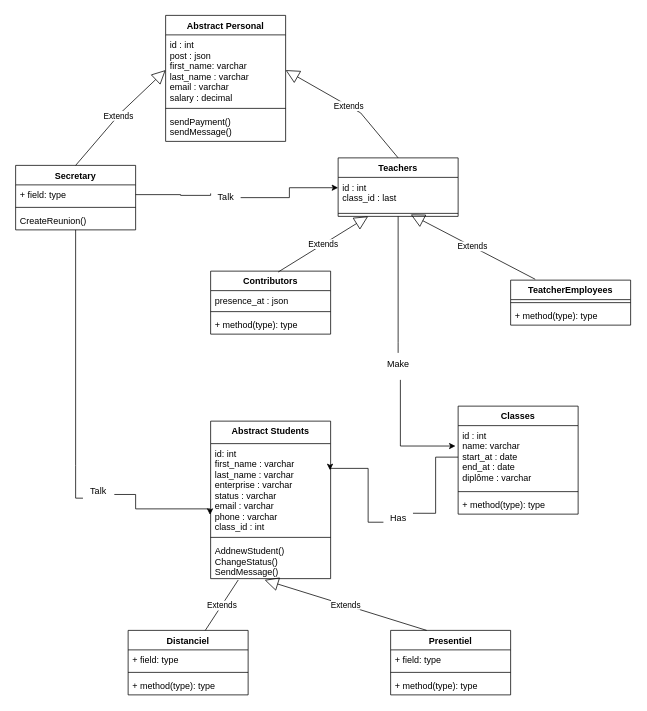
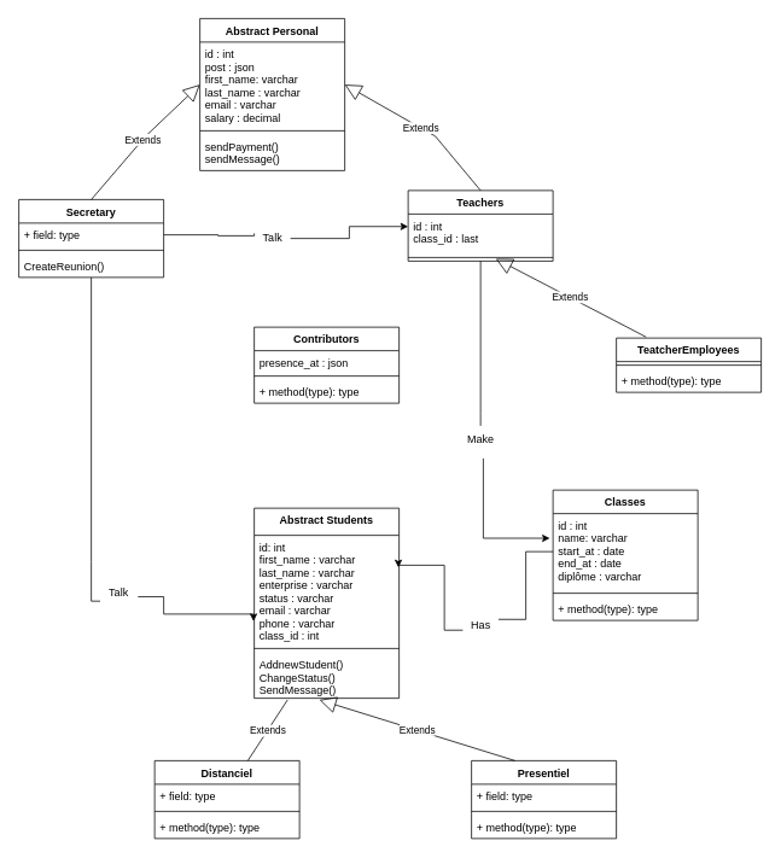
  <mxCell id="0" />
  <mxCell id="1" parent="0" />
  <mxCell id="2" value="TeatcherEmployees" style="swimlane;fontStyle=1;align=center;verticalAlign=top;childLayout=stackLayout;horizontal=1;startSize=26;horizontalStack=0;resizeParent=1;resizeParentMax=0;resizeLast=0;collapsible=1;marginBottom=0;" vertex="1" parent="1"><mxGeometry x="680" y="373" width="160" height="60" as="geometry" /></mxCell>
  <mxCell id="3" value="" style="line;strokeWidth=1;fillColor=none;align=left;verticalAlign=middle;spacingTop=-1;spacingLeft=3;spacingRight=3;rotatable=0;labelPosition=right;points=[];portConstraint=eastwest;" vertex="1" parent="2"><mxGeometry y="26" width="160" height="8" as="geometry" /></mxCell>
  <mxCell id="4" value="+ method(type): type" style="text;strokeColor=none;fillColor=none;align=left;verticalAlign=top;spacingLeft=4;spacingRight=4;overflow=hidden;rotatable=0;points=[[0,0.5],[1,0.5]];portConstraint=eastwest;" vertex="1" parent="2"><mxGeometry y="34" width="160" height="26" as="geometry" /></mxCell>
  <mxCell id="5" value="Teachers" style="swimlane;fontStyle=1;align=center;verticalAlign=top;childLayout=stackLayout;horizontal=1;startSize=26;horizontalStack=0;resizeParent=1;resizeParentMax=0;resizeLast=0;collapsible=1;marginBottom=0;" vertex="1" parent="1"><mxGeometry x="450" y="210" width="160" height="78" as="geometry" /></mxCell>
  <mxCell id="6" value="id : int&#10;class_id : last" style="text;strokeColor=none;fillColor=none;align=left;verticalAlign=top;spacingLeft=4;spacingRight=4;overflow=hidden;rotatable=0;points=[[0,0.5],[1,0.5]];portConstraint=eastwest;" vertex="1" parent="5"><mxGeometry y="26" width="160" height="44" as="geometry" /></mxCell>
  <mxCell id="7" value="" style="line;strokeWidth=1;fillColor=none;align=left;verticalAlign=middle;spacingTop=-1;spacingLeft=3;spacingRight=3;rotatable=0;labelPosition=right;points=[];portConstraint=eastwest;" vertex="1" parent="5"><mxGeometry y="70" width="160" height="8" as="geometry" /></mxCell>
  <mxCell id="8" value="Contributors" style="swimlane;fontStyle=1;align=center;verticalAlign=top;childLayout=stackLayout;horizontal=1;startSize=26;horizontalStack=0;resizeParent=1;resizeParentMax=0;resizeLast=0;collapsible=1;marginBottom=0;" vertex="1" parent="1"><mxGeometry x="280" y="361" width="160" height="84" as="geometry" /></mxCell>
  <mxCell id="9" value="presence_at : json " style="text;strokeColor=none;fillColor=none;align=left;verticalAlign=top;spacingLeft=4;spacingRight=4;overflow=hidden;rotatable=0;points=[[0,0.5],[1,0.5]];portConstraint=eastwest;" vertex="1" parent="8"><mxGeometry y="26" width="160" height="24" as="geometry" /></mxCell>
  <mxCell id="10" value="" style="line;strokeWidth=1;fillColor=none;align=left;verticalAlign=middle;spacingTop=-1;spacingLeft=3;spacingRight=3;rotatable=0;labelPosition=right;points=[];portConstraint=eastwest;" vertex="1" parent="8"><mxGeometry y="50" width="160" height="8" as="geometry" /></mxCell>
  <mxCell id="11" value="+ method(type): type" style="text;strokeColor=none;fillColor=none;align=left;verticalAlign=top;spacingLeft=4;spacingRight=4;overflow=hidden;rotatable=0;points=[[0,0.5],[1,0.5]];portConstraint=eastwest;" vertex="1" parent="8"><mxGeometry y="58" width="160" height="26" as="geometry" /></mxCell>
  <mxCell id="12" value="Classes" style="swimlane;fontStyle=1;align=center;verticalAlign=top;childLayout=stackLayout;horizontal=1;startSize=26;horizontalStack=0;resizeParent=1;resizeParentMax=0;resizeLast=0;collapsible=1;marginBottom=0;" vertex="1" parent="1"><mxGeometry x="610" y="541" width="160" height="144" as="geometry" /></mxCell>
  <mxCell id="13" value="id : int&#10;name: varchar&#10;start_at : date&#10;end_at : date&#10;diplôme : varchar" style="text;strokeColor=none;fillColor=none;align=left;verticalAlign=top;spacingLeft=4;spacingRight=4;overflow=hidden;rotatable=0;points=[[0,0.5],[1,0.5]];portConstraint=eastwest;" vertex="1" parent="12"><mxGeometry y="26" width="160" height="84" as="geometry" /></mxCell>
  <mxCell id="14" value="" style="line;strokeWidth=1;fillColor=none;align=left;verticalAlign=middle;spacingTop=-1;spacingLeft=3;spacingRight=3;rotatable=0;labelPosition=right;points=[];portConstraint=eastwest;" vertex="1" parent="12"><mxGeometry y="110" width="160" height="8" as="geometry" /></mxCell>
  <mxCell id="15" value="+ method(type): type" style="text;strokeColor=none;fillColor=none;align=left;verticalAlign=top;spacingLeft=4;spacingRight=4;overflow=hidden;rotatable=0;points=[[0,0.5],[1,0.5]];portConstraint=eastwest;" vertex="1" parent="12"><mxGeometry y="118" width="160" height="26" as="geometry" /></mxCell>
  <mxCell id="16" style="edgeStyle=orthogonalEdgeStyle;rounded=0;orthogonalLoop=1;jettySize=auto;html=1;entryX=-0.005;entryY=0.791;entryDx=0;entryDy=0;entryPerimeter=0;startArrow=none;exitX=1.04;exitY=0.627;exitDx=0;exitDy=0;exitPerimeter=0;" edge="1" parent="1" source="42" target="22"><mxGeometry relative="1" as="geometry"><mxPoint x="170" y="650.8" as="targetPoint" /><Array as="points"><mxPoint x="180" y="659" /><mxPoint x="180" y="678" /></Array></mxGeometry></mxCell>
  <mxCell id="17" value="Secretary" style="swimlane;fontStyle=1;align=center;verticalAlign=top;childLayout=stackLayout;horizontal=1;startSize=26;horizontalStack=0;resizeParent=1;resizeParentMax=0;resizeLast=0;collapsible=1;marginBottom=0;" vertex="1" parent="1"><mxGeometry x="20" y="220" width="160" height="86" as="geometry" /></mxCell>
  <mxCell id="18" value="+ field: type" style="text;strokeColor=none;fillColor=none;align=left;verticalAlign=top;spacingLeft=4;spacingRight=4;overflow=hidden;rotatable=0;points=[[0,0.5],[1,0.5]];portConstraint=eastwest;" vertex="1" parent="17"><mxGeometry y="26" width="160" height="26" as="geometry" /></mxCell>
  <mxCell id="19" value="" style="line;strokeWidth=1;fillColor=none;align=left;verticalAlign=middle;spacingTop=-1;spacingLeft=3;spacingRight=3;rotatable=0;labelPosition=right;points=[];portConstraint=eastwest;" vertex="1" parent="17"><mxGeometry y="52" width="160" height="8" as="geometry" /></mxCell>
  <mxCell id="20" value="CreateReunion()" style="text;strokeColor=none;fillColor=none;align=left;verticalAlign=top;spacingLeft=4;spacingRight=4;overflow=hidden;rotatable=0;points=[[0,0.5],[1,0.5]];portConstraint=eastwest;" vertex="1" parent="17"><mxGeometry y="60" width="160" height="26" as="geometry" /></mxCell>
  <mxCell id="21" value="Abstract Students" style="swimlane;fontStyle=1;align=center;verticalAlign=top;childLayout=stackLayout;horizontal=1;startSize=30;horizontalStack=0;resizeParent=1;resizeParentMax=0;resizeLast=0;collapsible=1;marginBottom=0;" vertex="1" parent="1"><mxGeometry x="280" y="561" width="160" height="210" as="geometry" /></mxCell>
  <mxCell id="22" value="id: int&#10;first_name : varchar&#10;last_name : varchar&#10;enterprise : varchar&#10;status : varchar&#10;email : varchar&#10;phone : varchar&#10;class_id : int" style="text;strokeColor=none;fillColor=none;align=left;verticalAlign=top;spacingLeft=4;spacingRight=4;overflow=hidden;rotatable=0;points=[[0,0.5],[1,0.5]];portConstraint=eastwest;" vertex="1" parent="21"><mxGeometry y="30" width="160" height="120" as="geometry" /></mxCell>
  <mxCell id="23" value="" style="line;strokeWidth=1;fillColor=none;align=left;verticalAlign=middle;spacingTop=-1;spacingLeft=3;spacingRight=3;rotatable=0;labelPosition=right;points=[];portConstraint=eastwest;" vertex="1" parent="21"><mxGeometry y="150" width="160" height="10" as="geometry" /></mxCell>
  <mxCell id="24" value="AddnewStudent()&#10;ChangeStatus()&#10;SendMessage()" style="text;strokeColor=none;fillColor=none;align=left;verticalAlign=top;spacingLeft=4;spacingRight=4;overflow=hidden;rotatable=0;points=[[0,0.5],[1,0.5]];portConstraint=eastwest;" vertex="1" parent="21"><mxGeometry y="160" width="160" height="50" as="geometry" /></mxCell>
  <mxCell id="25" style="edgeStyle=orthogonalEdgeStyle;rounded=0;orthogonalLoop=1;jettySize=auto;html=1;exitX=0.01;exitY=0.693;exitDx=0;exitDy=0;entryX=0.995;entryY=0.295;entryDx=0;entryDy=0;entryPerimeter=0;startArrow=none;exitPerimeter=0;" edge="1" parent="1" source="26" target="22"><mxGeometry relative="1" as="geometry"><Array as="points"><mxPoint x="490" y="696" /><mxPoint x="490" y="624" /></Array></mxGeometry></mxCell>
  <mxCell id="26" value="Has" style="text;html=1;align=center;verticalAlign=middle;resizable=0;points=[];autosize=1;strokeColor=none;fillColor=none;" vertex="1" parent="1"><mxGeometry x="510" y="675" width="40" height="30" as="geometry" /></mxCell>
  <mxCell id="27" value="" style="edgeStyle=orthogonalEdgeStyle;rounded=0;orthogonalLoop=1;jettySize=auto;html=1;exitX=0;exitY=0.5;exitDx=0;exitDy=0;entryX=0.995;entryY=0.295;entryDx=0;entryDy=0;entryPerimeter=0;endArrow=none;" edge="1" parent="1" source="13" target="26"><mxGeometry relative="1" as="geometry"><mxPoint x="610" y="609" as="sourcePoint" /><mxPoint x="309.2" y="613.45" as="targetPoint" /></mxGeometry></mxCell>
  <mxCell id="28" value="Extends" style="endArrow=block;endSize=16;endFill=0;html=1;rounded=0;exitX=0.205;exitY=-0.019;exitDx=0;exitDy=0;exitPerimeter=0;entryX=0.605;entryY=0.675;entryDx=0;entryDy=0;entryPerimeter=0;" edge="1" parent="1" source="2" target="7"><mxGeometry width="160" relative="1" as="geometry"><mxPoint x="280" y="531" as="sourcePoint" /><mxPoint x="112" y="437.39" as="targetPoint" /></mxGeometry></mxCell>
- <mxCell id="29" value="Extends" style="endArrow=block;endSize=16;endFill=0;html=1;rounded=0;exitX=0.563;exitY=0.014;exitDx=0;exitDy=0;exitPerimeter=0;entryX=0.25;entryY=1;entryDx=0;entryDy=0;" edge="1" parent="1" source="8" target="5"><mxGeometry width="160" relative="1" as="geometry"><mxPoint x="280" y="531" as="sourcePoint" /><mxPoint x="63.2" y="439.808" as="targetPoint" /></mxGeometry></mxCell>
  <mxCell id="30" style="edgeStyle=orthogonalEdgeStyle;rounded=0;orthogonalLoop=1;jettySize=auto;html=1;entryX=-0.022;entryY=0.324;entryDx=0;entryDy=0;entryPerimeter=0;startArrow=none;exitX=0.56;exitY=1.2;exitDx=0;exitDy=0;exitPerimeter=0;" edge="1" parent="1" source="31" target="13"><mxGeometry relative="1" as="geometry"><Array as="points"><mxPoint x="533" y="594" /></Array></mxGeometry></mxCell>
  <mxCell id="31" value="Make" style="text;html=1;align=center;verticalAlign=middle;resizable=0;points=[];autosize=1;strokeColor=none;fillColor=none;" vertex="1" parent="1"><mxGeometry x="505" y="470" width="50" height="30" as="geometry" /></mxCell>
  <mxCell id="32" value="" style="edgeStyle=orthogonalEdgeStyle;rounded=0;orthogonalLoop=1;jettySize=auto;html=1;endArrow=none;exitX=0.5;exitY=1;exitDx=0;exitDy=0;" edge="1" parent="1" source="5" target="31"><mxGeometry relative="1" as="geometry"><mxPoint x="180" y="390" as="sourcePoint" /><mxPoint x="606.48" y="594.216" as="targetPoint" /><Array as="points"><mxPoint x="530" y="456" /></Array></mxGeometry></mxCell>
  <mxCell id="33" value="Abstract Personal" style="swimlane;fontStyle=1;align=center;verticalAlign=top;childLayout=stackLayout;horizontal=1;startSize=26;horizontalStack=0;resizeParent=1;resizeParentMax=0;resizeLast=0;collapsible=1;marginBottom=0;" vertex="1" parent="1"><mxGeometry x="220" y="20" width="160" height="168" as="geometry" /></mxCell>
  <mxCell id="34" value="id : int&#10;post : json&#10;first_name: varchar&#10;last_name : varchar&#10;email : varchar&#10;salary : decimal" style="text;strokeColor=none;fillColor=none;align=left;verticalAlign=top;spacingLeft=4;spacingRight=4;overflow=hidden;rotatable=0;points=[[0,0.5],[1,0.5]];portConstraint=eastwest;" vertex="1" parent="33"><mxGeometry y="26" width="160" height="94" as="geometry" /></mxCell>
  <mxCell id="35" value="" style="line;strokeWidth=1;fillColor=none;align=left;verticalAlign=middle;spacingTop=-1;spacingLeft=3;spacingRight=3;rotatable=0;labelPosition=right;points=[];portConstraint=eastwest;" vertex="1" parent="33"><mxGeometry y="120" width="160" height="8" as="geometry" /></mxCell>
  <mxCell id="36" value="sendPayment()&#10;sendMessage()" style="text;strokeColor=none;fillColor=none;align=left;verticalAlign=top;spacingLeft=4;spacingRight=4;overflow=hidden;rotatable=0;points=[[0,0.5],[1,0.5]];portConstraint=eastwest;" vertex="1" parent="33"><mxGeometry y="128" width="160" height="40" as="geometry" /></mxCell>
  <mxCell id="37" value="Extends" style="endArrow=block;endSize=16;endFill=0;html=1;rounded=0;exitX=0.5;exitY=0;exitDx=0;exitDy=0;entryX=1;entryY=0.5;entryDx=0;entryDy=0;" edge="1" parent="1" source="5" target="34"><mxGeometry width="160" relative="1" as="geometry"><mxPoint x="-49.92" y="536.596" as="sourcePoint" /><mxPoint x="73.2" y="449.808" as="targetPoint" /><Array as="points"><mxPoint x="480" y="150" /></Array></mxGeometry></mxCell>
  <mxCell id="38" value="Extends" style="endArrow=block;endSize=16;endFill=0;html=1;rounded=0;exitX=0.5;exitY=0;exitDx=0;exitDy=0;entryX=0;entryY=0.5;entryDx=0;entryDy=0;" edge="1" parent="1" source="17" target="34"><mxGeometry width="160" relative="1" as="geometry"><mxPoint x="-39.92" y="465.596" as="sourcePoint" /><mxPoint x="83.2" y="378.808" as="targetPoint" /><Array as="points"><mxPoint x="160" y="150" /></Array></mxGeometry></mxCell>
  <mxCell id="39" style="edgeStyle=orthogonalEdgeStyle;rounded=0;orthogonalLoop=1;jettySize=auto;html=1;exitX=1;exitY=0.5;exitDx=0;exitDy=0;entryX=0;entryY=0.314;entryDx=0;entryDy=0;entryPerimeter=0;startArrow=none;" edge="1" parent="1" source="40" target="6"><mxGeometry relative="1" as="geometry" /></mxCell>
  <mxCell id="40" value="Talk" style="text;html=1;align=center;verticalAlign=middle;resizable=0;points=[];autosize=1;strokeColor=none;fillColor=none;" vertex="1" parent="1"><mxGeometry x="280" y="248" width="40" height="30" as="geometry" /></mxCell>
  <mxCell id="41" value="" style="edgeStyle=orthogonalEdgeStyle;rounded=0;orthogonalLoop=1;jettySize=auto;html=1;exitX=1;exitY=0.5;exitDx=0;exitDy=0;entryX=0;entryY=0.314;entryDx=0;entryDy=0;entryPerimeter=0;endArrow=none;" edge="1" parent="1" source="18" target="40"><mxGeometry relative="1" as="geometry"><mxPoint x="-30" y="390" as="sourcePoint" /><mxPoint x="20" y="390.816" as="targetPoint" /><Array as="points"><mxPoint x="240" y="259" /><mxPoint x="240" y="260" /><mxPoint x="280" y="260" /></Array></mxGeometry></mxCell>
  <mxCell id="42" value="Talk" style="text;html=1;align=center;verticalAlign=middle;resizable=0;points=[];autosize=1;strokeColor=none;fillColor=none;" vertex="1" parent="1"><mxGeometry x="110" y="640" width="40" height="30" as="geometry" /></mxCell>
  <mxCell id="43" value="" style="edgeStyle=orthogonalEdgeStyle;rounded=0;orthogonalLoop=1;jettySize=auto;html=1;entryX=-0.005;entryY=0.791;entryDx=0;entryDy=0;entryPerimeter=0;endArrow=none;" edge="1" parent="1" source="17" target="42"><mxGeometry relative="1" as="geometry"><mxPoint x="279.2" y="678.01" as="targetPoint" /><mxPoint x="-180" y="437" as="sourcePoint" /><Array as="points"><mxPoint x="100" y="620" /><mxPoint x="100" y="620" /></Array></mxGeometry></mxCell>
  <mxCell id="44" value="Presentiel" style="swimlane;fontStyle=1;align=center;verticalAlign=top;childLayout=stackLayout;horizontal=1;startSize=26;horizontalStack=0;resizeParent=1;resizeParentMax=0;resizeLast=0;collapsible=1;marginBottom=0;" vertex="1" parent="1"><mxGeometry x="520" y="840" width="160" height="86" as="geometry" /></mxCell>
  <mxCell id="45" value="+ field: type" style="text;strokeColor=none;fillColor=none;align=left;verticalAlign=top;spacingLeft=4;spacingRight=4;overflow=hidden;rotatable=0;points=[[0,0.5],[1,0.5]];portConstraint=eastwest;" vertex="1" parent="44"><mxGeometry y="26" width="160" height="26" as="geometry" /></mxCell>
  <mxCell id="46" value="" style="line;strokeWidth=1;fillColor=none;align=left;verticalAlign=middle;spacingTop=-1;spacingLeft=3;spacingRight=3;rotatable=0;labelPosition=right;points=[];portConstraint=eastwest;" vertex="1" parent="44"><mxGeometry y="52" width="160" height="8" as="geometry" /></mxCell>
  <mxCell id="47" value="+ method(type): type" style="text;strokeColor=none;fillColor=none;align=left;verticalAlign=top;spacingLeft=4;spacingRight=4;overflow=hidden;rotatable=0;points=[[0,0.5],[1,0.5]];portConstraint=eastwest;" vertex="1" parent="44"><mxGeometry y="60" width="160" height="26" as="geometry" /></mxCell>
  <mxCell id="48" value="Distanciel" style="swimlane;fontStyle=1;align=center;verticalAlign=top;childLayout=stackLayout;horizontal=1;startSize=26;horizontalStack=0;resizeParent=1;resizeParentMax=0;resizeLast=0;collapsible=1;marginBottom=0;" vertex="1" parent="1"><mxGeometry x="170" y="840" width="160" height="86" as="geometry" /></mxCell>
  <mxCell id="49" value="+ field: type" style="text;strokeColor=none;fillColor=none;align=left;verticalAlign=top;spacingLeft=4;spacingRight=4;overflow=hidden;rotatable=0;points=[[0,0.5],[1,0.5]];portConstraint=eastwest;" vertex="1" parent="48"><mxGeometry y="26" width="160" height="26" as="geometry" /></mxCell>
  <mxCell id="50" value="" style="line;strokeWidth=1;fillColor=none;align=left;verticalAlign=middle;spacingTop=-1;spacingLeft=3;spacingRight=3;rotatable=0;labelPosition=right;points=[];portConstraint=eastwest;" vertex="1" parent="48"><mxGeometry y="52" width="160" height="8" as="geometry" /></mxCell>
  <mxCell id="51" value="+ method(type): type" style="text;strokeColor=none;fillColor=none;align=left;verticalAlign=top;spacingLeft=4;spacingRight=4;overflow=hidden;rotatable=0;points=[[0,0.5],[1,0.5]];portConstraint=eastwest;" vertex="1" parent="48"><mxGeometry y="60" width="160" height="26" as="geometry" /></mxCell>
  <mxCell id="52" value="Extends" style="endArrow=none;endSize=16;endFill=0;html=1;rounded=0;exitX=0.643;exitY=0;exitDx=0;exitDy=0;exitPerimeter=0;entryX=0.23;entryY=1.036;entryDx=0;entryDy=0;entryPerimeter=0;" edge="1" parent="1" source="48" target="24"><mxGeometry width="160" relative="1" as="geometry"><mxPoint x="280" y="860" as="sourcePoint" /><mxPoint x="440" y="860" as="targetPoint" /></mxGeometry></mxCell>
  <mxCell id="53" value="Extends" style="endArrow=block;endSize=16;endFill=0;html=1;rounded=0;exitX=0.3;exitY=0;exitDx=0;exitDy=0;exitPerimeter=0;entryX=0.45;entryY=1.036;entryDx=0;entryDy=0;entryPerimeter=0;" edge="1" parent="1" source="44" target="24"><mxGeometry width="160" relative="1" as="geometry"><mxPoint x="282.88" y="850" as="sourcePoint" /><mxPoint x="326.8" y="782.8" as="targetPoint" /></mxGeometry></mxCell>
